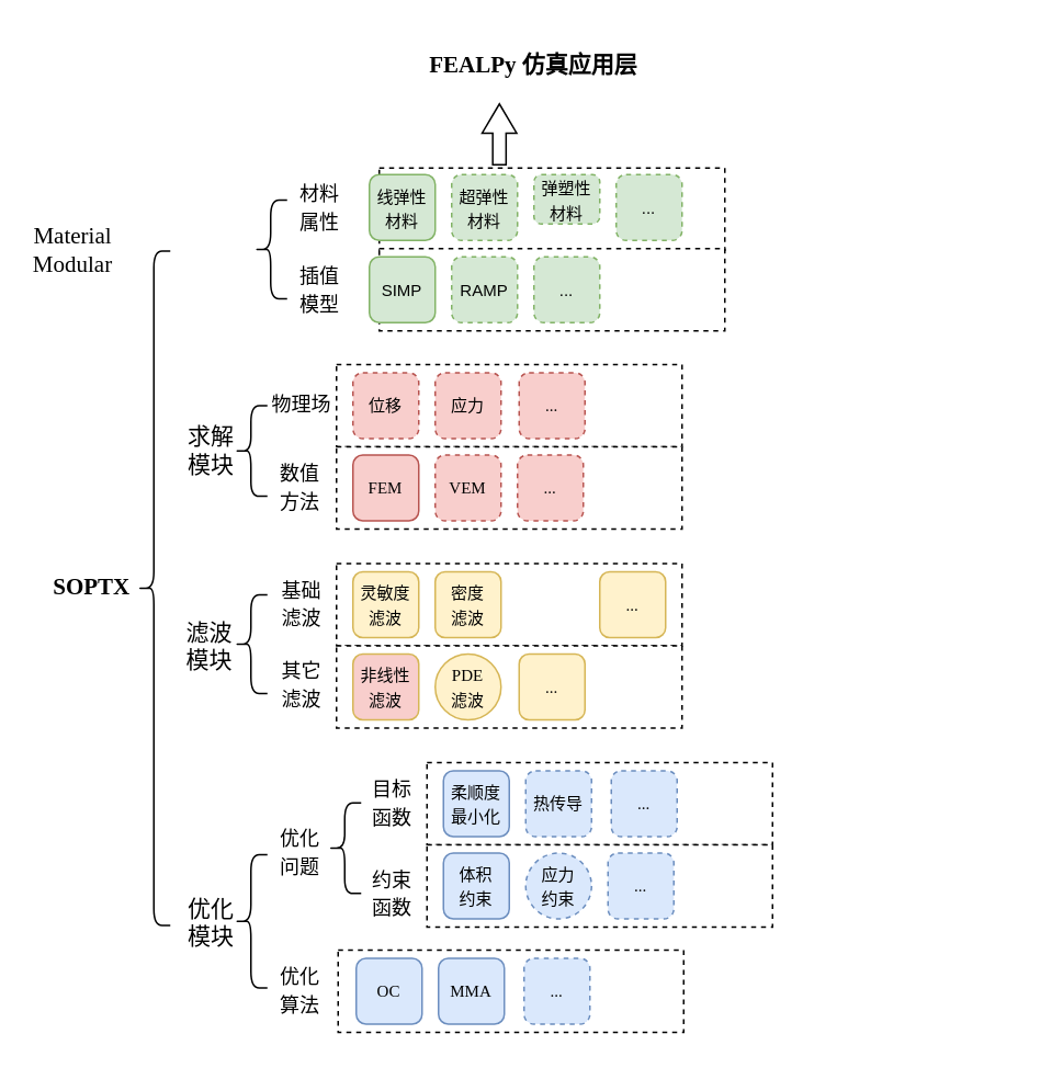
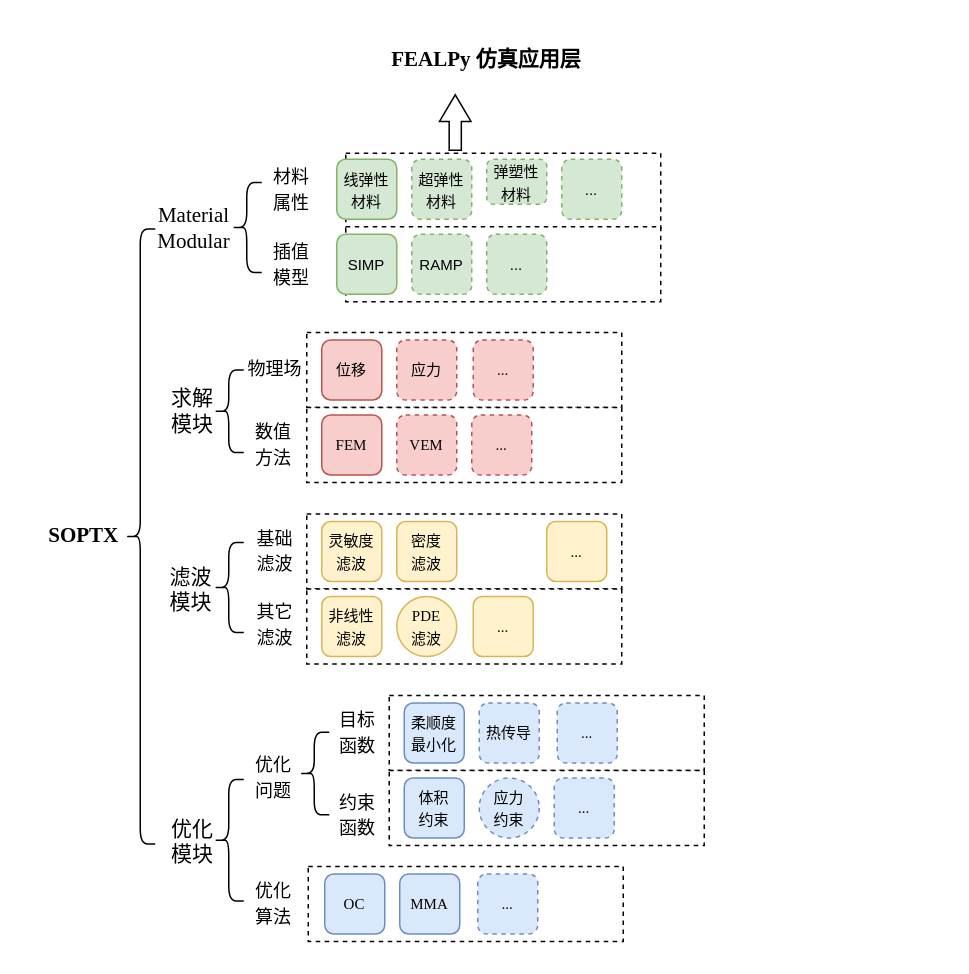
  <mxCell id="0" />
  <mxCell id="1" parent="0" />
  <mxCell id="2" value="优化模块" style="text;html=1;align=center;verticalAlign=middle;whiteSpace=wrap;rounded=0;fontFamily=Times New Roman;fontSize=14;" parent="1" vertex="1"><mxGeometry x="108" y="546" width="40" height="30" as="geometry" /></mxCell>
  <mxCell id="3" value="求解模块" style="text;html=1;align=center;verticalAlign=middle;whiteSpace=wrap;rounded=0;fontFamily=Times New Roman;fontSize=14;" parent="1" vertex="1"><mxGeometry x="108" y="259" width="40" height="30" as="geometry" /></mxCell>
- <mxCell id="4" value="Material&lt;div&gt;Modular&lt;/div&gt;" style="text;html=1;align=center;verticalAlign=middle;whiteSpace=wrap;rounded=0;fontFamily=Times New Roman;fontSize=14;" parent="1" vertex="1"><mxGeometry x="24" y="137" width="40" height="30" as="geometry" /></mxCell>
+ <mxCell id="4" value="Material&lt;div&gt;Modular&lt;/div&gt;" style="text;html=1;align=center;verticalAlign=middle;whiteSpace=wrap;rounded=0;fontFamily=Times New Roman;fontSize=14;" parent="1" vertex="1"><mxGeometry x="109" y="137" width="40" height="30" as="geometry" /></mxCell>
  <mxCell id="5" value="FEALPy 仿真应用层" style="rounded=0;whiteSpace=wrap;html=1;fontFamily=Times New Roman;fontSize=14;fontStyle=1;dashed=1;strokeColor=none;" parent="1" vertex="1"><mxGeometry x="24" y="20" width="600" height="40" as="geometry" /></mxCell>
  <mxCell id="6" value="" style="shape=flexArrow;endArrow=classic;html=1;rounded=0;entryX=0.5;entryY=1;entryDx=0;entryDy=0;endWidth=11.905;endSize=5.586;width=8.095;fontFamily=Times New Roman;startSize=6;fontSize=11;" parent="1" edge="1"><mxGeometry width="50" height="50" relative="1" as="geometry"><mxPoint x="303" y="100" as="sourcePoint" /><mxPoint x="303" y="62" as="targetPoint" /></mxGeometry></mxCell>
  <mxCell id="7" value="" style="shape=curlyBracket;whiteSpace=wrap;html=1;rounded=1;labelPosition=left;verticalLabelPosition=middle;align=right;verticalAlign=middle;" parent="1" vertex="1"><mxGeometry x="83" y="152" width="20" height="410" as="geometry" /></mxCell>
  <mxCell id="8" value="SOPTX" style="text;html=1;align=center;verticalAlign=middle;resizable=0;points=[];autosize=1;strokeColor=none;fillColor=none;fontFamily=Times New Roman;fontStyle=1;fontSize=14;" parent="1" vertex="1"><mxGeometry x="20" y="342" width="70" height="30" as="geometry" /></mxCell>
  <mxCell id="9" value="滤波模块" style="text;html=1;align=center;verticalAlign=middle;whiteSpace=wrap;rounded=0;fontFamily=Times New Roman;fontSize=14;" parent="1" vertex="1"><mxGeometry x="107" y="378" width="40" height="30" as="geometry" /></mxCell>
  <mxCell id="10" value="" style="rounded=0;whiteSpace=wrap;html=1;fontFamily=Times New Roman;dashed=1;" parent="1" vertex="1"><mxGeometry x="204" y="342" width="210" height="50" as="geometry" /></mxCell>
  <mxCell id="11" value="&lt;span style=&quot;font-size: 10px;&quot;&gt;灵敏度滤波&lt;/span&gt;" style="rounded=1;whiteSpace=wrap;html=1;fillColor=#fff2cc;strokeColor=#d6b656;align=center;verticalAlign=middle;fontFamily=Times New Roman;fontSize=12;fontColor=default;" parent="1" vertex="1"><mxGeometry x="214" y="347" width="40" height="40" as="geometry" /></mxCell>
  <mxCell id="12" value="&lt;span style=&quot;font-size: 10px;&quot;&gt;密度&lt;/span&gt;&lt;div&gt;&lt;span style=&quot;font-size: 10px;&quot;&gt;滤波&lt;/span&gt;&lt;/div&gt;" style="rounded=1;whiteSpace=wrap;html=1;fillColor=#fff2cc;strokeColor=#d6b656;align=center;verticalAlign=middle;fontFamily=Times New Roman;fontSize=12;fontColor=default;" parent="1" vertex="1"><mxGeometry x="264" y="347" width="40" height="40" as="geometry" /></mxCell>
  <mxCell id="13" value="&lt;span style=&quot;font-size: 10px;&quot;&gt;...&lt;/span&gt;" style="rounded=1;whiteSpace=wrap;html=1;fillColor=#fff2cc;strokeColor=#d6b656;align=center;verticalAlign=middle;fontFamily=Times New Roman;fontSize=12;fontColor=default;" parent="1" vertex="1"><mxGeometry x="364" y="347" width="40" height="40" as="geometry" /></mxCell>
  <mxCell id="14" value="" style="shape=curlyBracket;whiteSpace=wrap;html=1;rounded=1;labelPosition=left;verticalLabelPosition=middle;align=right;verticalAlign=middle;" parent="1" vertex="1"><mxGeometry x="142" y="519" width="20" height="81" as="geometry" /></mxCell>
  <mxCell id="15" value="&lt;span style=&quot;font-size: 12px;&quot;&gt;优化&lt;/span&gt;&lt;div&gt;&lt;span style=&quot;font-size: 12px;&quot;&gt;问题&lt;/span&gt;&lt;/div&gt;" style="text;html=1;align=center;verticalAlign=middle;whiteSpace=wrap;rounded=0;fontFamily=Times New Roman;fontSize=14;" parent="1" vertex="1"><mxGeometry x="162" y="503" width="40" height="30" as="geometry" /></mxCell>
  <mxCell id="16" value="&lt;span style=&quot;font-size: 12px;&quot;&gt;优化&lt;/span&gt;&lt;div&gt;&lt;span style=&quot;font-size: 12px;&quot;&gt;算法&lt;/span&gt;&lt;/div&gt;" style="text;html=1;align=center;verticalAlign=middle;whiteSpace=wrap;rounded=0;fontFamily=Times New Roman;fontSize=14;" parent="1" vertex="1"><mxGeometry x="162" y="587" width="40" height="30" as="geometry" /></mxCell>
  <mxCell id="17" value="" style="shape=curlyBracket;whiteSpace=wrap;html=1;rounded=1;labelPosition=left;verticalLabelPosition=middle;align=right;verticalAlign=middle;" parent="1" vertex="1"><mxGeometry x="199" y="487.5" width="20" height="55" as="geometry" /></mxCell>
  <mxCell id="18" value="&lt;span style=&quot;font-size: 12px;&quot;&gt;目标&lt;/span&gt;&lt;div&gt;&lt;span style=&quot;font-size: 12px;&quot;&gt;函数&lt;/span&gt;&lt;/div&gt;" style="text;html=1;align=center;verticalAlign=middle;whiteSpace=wrap;rounded=0;fontFamily=Times New Roman;fontSize=14;" parent="1" vertex="1"><mxGeometry x="218" y="473" width="40" height="30" as="geometry" /></mxCell>
  <mxCell id="19" value="&lt;span style=&quot;font-size: 12px;&quot;&gt;约束&lt;/span&gt;&lt;div&gt;&lt;span style=&quot;font-size: 12px;&quot;&gt;函数&lt;/span&gt;&lt;/div&gt;" style="text;html=1;align=center;verticalAlign=middle;whiteSpace=wrap;rounded=0;fontFamily=Times New Roman;fontSize=14;" parent="1" vertex="1"><mxGeometry x="218" y="527.5" width="40" height="30" as="geometry" /></mxCell>
  <mxCell id="20" value="" style="rounded=0;whiteSpace=wrap;html=1;fontFamily=Times New Roman;dashed=1;" parent="1" vertex="1"><mxGeometry x="259" y="463" width="210" height="50" as="geometry" /></mxCell>
  <mxCell id="21" value="&lt;span style=&quot;font-size: 10px;&quot;&gt;柔顺度最小化&lt;/span&gt;" style="rounded=1;whiteSpace=wrap;html=1;fillColor=#dae8fc;strokeColor=#6c8ebf;align=center;verticalAlign=middle;fontFamily=Times New Roman;fontSize=12;fontColor=default;" parent="1" vertex="1"><mxGeometry x="269" y="468" width="40" height="40" as="geometry" /></mxCell>
  <mxCell id="22" value="&lt;span style=&quot;font-size: 10px;&quot;&gt;热传导&lt;/span&gt;" style="rounded=1;whiteSpace=wrap;html=1;fillColor=#dae8fc;strokeColor=#6c8ebf;align=center;verticalAlign=middle;fontFamily=Times New Roman;fontSize=12;fontColor=default;dashed=1;" parent="1" vertex="1"><mxGeometry x="319" y="468" width="40" height="40" as="geometry" /></mxCell>
  <mxCell id="23" value="" style="rounded=0;whiteSpace=wrap;html=1;fontFamily=Times New Roman;dashed=1;" parent="1" vertex="1"><mxGeometry x="259" y="513" width="210" height="50" as="geometry" /></mxCell>
  <mxCell id="24" value="&lt;span style=&quot;font-size: 10px;&quot;&gt;体积&lt;/span&gt;&lt;div&gt;&lt;span style=&quot;font-size: 10px;&quot;&gt;约束&lt;/span&gt;&lt;/div&gt;" style="rounded=1;whiteSpace=wrap;html=1;fillColor=#dae8fc;strokeColor=#6c8ebf;align=center;verticalAlign=middle;fontFamily=Times New Roman;fontSize=12;fontColor=default;" parent="1" vertex="1"><mxGeometry x="269" y="518" width="40" height="40" as="geometry" /></mxCell>
  <mxCell id="25" value="&lt;span style=&quot;font-size: 10px;&quot;&gt;应力&lt;/span&gt;&lt;div&gt;&lt;span style=&quot;font-size: 10px;&quot;&gt;约束&lt;/span&gt;&lt;/div&gt;" style="ellipse;whiteSpace=wrap;html=1;fillColor=#dae8fc;strokeColor=#6c8ebf;align=center;dashed=1;verticalAlign=middle;fontFamily=Times New Roman;fontSize=12;fontColor=default;" parent="1" vertex="1"><mxGeometry x="319" y="518" width="40" height="40" as="geometry" /></mxCell>
  <mxCell id="26" value="&lt;span style=&quot;font-size: 10px;&quot;&gt;...&lt;/span&gt;" style="rounded=1;whiteSpace=wrap;html=1;fillColor=#dae8fc;strokeColor=#6c8ebf;align=center;dashed=1;verticalAlign=middle;fontFamily=Times New Roman;fontSize=12;fontColor=default;" parent="1" vertex="1"><mxGeometry x="369" y="518" width="40" height="40" as="geometry" /></mxCell>
  <mxCell id="27" value="&lt;span style=&quot;font-size: 10px;&quot;&gt;...&lt;/span&gt;" style="rounded=1;whiteSpace=wrap;html=1;fillColor=#dae8fc;strokeColor=#6c8ebf;align=center;verticalAlign=middle;fontFamily=Times New Roman;fontSize=12;fontColor=default;dashed=1;" parent="1" vertex="1"><mxGeometry x="371" y="468" width="40" height="40" as="geometry" /></mxCell>
  <mxCell id="28" value="" style="rounded=0;whiteSpace=wrap;html=1;fontFamily=Times New Roman;dashed=1;" parent="1" vertex="1"><mxGeometry x="205" y="577" width="210" height="50" as="geometry" /></mxCell>
  <mxCell id="29" value="&lt;span style=&quot;font-size: 10px;&quot;&gt;OC&lt;/span&gt;" style="rounded=1;whiteSpace=wrap;html=1;fillColor=#dae8fc;strokeColor=#6c8ebf;align=center;verticalAlign=middle;fontFamily=Times New Roman;fontSize=12;fontColor=default;" parent="1" vertex="1"><mxGeometry x="216" y="582" width="40" height="40" as="geometry" /></mxCell>
  <mxCell id="30" value="&lt;span style=&quot;font-size: 10px;&quot;&gt;MMA&lt;/span&gt;" style="rounded=1;whiteSpace=wrap;html=1;fillColor=#dae8fc;strokeColor=#6c8ebf;align=center;verticalAlign=middle;fontFamily=Times New Roman;fontSize=12;fontColor=default;" parent="1" vertex="1"><mxGeometry x="266" y="582" width="40" height="40" as="geometry" /></mxCell>
  <mxCell id="31" value="&lt;span style=&quot;font-size: 10px;&quot;&gt;...&lt;/span&gt;" style="rounded=1;whiteSpace=wrap;html=1;fillColor=#dae8fc;strokeColor=#6c8ebf;align=center;verticalAlign=middle;fontFamily=Times New Roman;fontSize=12;fontColor=default;dashed=1;" parent="1" vertex="1"><mxGeometry x="318" y="582" width="40" height="40" as="geometry" /></mxCell>
  <mxCell id="32" value="&lt;span style=&quot;font-size: 12px;&quot;&gt;基础&lt;/span&gt;&lt;br&gt;&lt;div&gt;&lt;span style=&quot;font-size: 12px;&quot;&gt;滤波&lt;/span&gt;&lt;/div&gt;" style="text;html=1;align=center;verticalAlign=middle;whiteSpace=wrap;rounded=0;fontFamily=Times New Roman;fontSize=14;" parent="1" vertex="1"><mxGeometry x="163" y="352" width="40" height="30" as="geometry" /></mxCell>
  <mxCell id="33" value="" style="group" parent="1" vertex="1" connectable="0"><mxGeometry x="170" y="101.5" width="270" height="99" as="geometry" /></mxCell>
  <mxCell id="34" value="" style="rounded=0;whiteSpace=wrap;html=1;fontFamily=Times New Roman;dashed=1;" parent="33" vertex="1"><mxGeometry x="60" width="210" height="50" as="geometry" /></mxCell>
  <mxCell id="35" value="&lt;span style=&quot;font-size: 10px;&quot;&gt;线弹性材料&lt;/span&gt;" style="rounded=1;whiteSpace=wrap;html=1;fillColor=#d5e8d4;strokeColor=#82b366;align=center;" parent="33" vertex="1"><mxGeometry x="54" y="4" width="40" height="40" as="geometry" /></mxCell>
  <mxCell id="36" value="" style="shape=curlyBracket;whiteSpace=wrap;html=1;rounded=1;labelPosition=left;verticalLabelPosition=middle;align=right;verticalAlign=middle;" parent="33" vertex="1"><mxGeometry x="-16" y="19.5" width="20" height="60" as="geometry" /></mxCell>
  <mxCell id="37" value="&lt;font style=&quot;font-size: 12px;&quot;&gt;材料&lt;/font&gt;&lt;div&gt;&lt;font style=&quot;font-size: 12px;&quot;&gt;属性&lt;/font&gt;&lt;/div&gt;" style="text;html=1;align=center;verticalAlign=middle;whiteSpace=wrap;rounded=0;fontFamily=Times New Roman;fontSize=14;" parent="33" vertex="1"><mxGeometry x="4" y="9" width="40" height="30" as="geometry" /></mxCell>
  <mxCell id="38" value="&lt;span style=&quot;font-size: 12px;&quot;&gt;插值&lt;/span&gt;&lt;div&gt;&lt;span style=&quot;font-size: 12px;&quot;&gt;模型&lt;/span&gt;&lt;/div&gt;" style="text;html=1;align=center;verticalAlign=middle;whiteSpace=wrap;rounded=0;fontFamily=Times New Roman;fontSize=14;" parent="33" vertex="1"><mxGeometry x="4" y="59" width="40" height="30" as="geometry" /></mxCell>
  <mxCell id="39" value="&lt;span style=&quot;font-size: 10px;&quot;&gt;超弹性材料&lt;/span&gt;" style="rounded=1;whiteSpace=wrap;html=1;fillColor=#d5e8d4;strokeColor=#82b366;align=center;dashed=1;" parent="33" vertex="1"><mxGeometry x="104" y="4" width="40" height="40" as="geometry" /></mxCell>
  <mxCell id="40" value="&lt;span style=&quot;font-size: 10px;&quot;&gt;弹塑性材料&lt;/span&gt;" style="rounded=1;whiteSpace=wrap;html=1;fillColor=#d5e8d4;strokeColor=#82b366;align=center;dashed=1;" parent="33" vertex="1"><mxGeometry x="154" y="4" width="40" height="30" as="geometry" /></mxCell>
  <mxCell id="41" value="&lt;span style=&quot;font-size: 10px;&quot;&gt;...&lt;/span&gt;" style="rounded=1;whiteSpace=wrap;html=1;fillColor=#d5e8d4;strokeColor=#82b366;align=center;dashed=1;" parent="33" vertex="1"><mxGeometry x="204" y="4" width="40" height="40" as="geometry" /></mxCell>
  <mxCell id="42" value="" style="rounded=0;whiteSpace=wrap;html=1;fontFamily=Times New Roman;dashed=1;fillColor=default;" parent="33" vertex="1"><mxGeometry x="60" y="49" width="210" height="50" as="geometry" /></mxCell>
  <mxCell id="43" value="&lt;span style=&quot;font-size: 10px;&quot;&gt;SIMP&lt;/span&gt;" style="rounded=1;whiteSpace=wrap;html=1;fillColor=#d5e8d4;strokeColor=#82b366;align=center;" parent="33" vertex="1"><mxGeometry x="54" y="54" width="40" height="40" as="geometry" /></mxCell>
  <mxCell id="44" value="&lt;span style=&quot;font-size: 10px;&quot;&gt;RAMP&lt;/span&gt;" style="rounded=1;whiteSpace=wrap;html=1;fillColor=#d5e8d4;strokeColor=#82b366;align=center;dashed=1;" parent="33" vertex="1"><mxGeometry x="104" y="54" width="40" height="40" as="geometry" /></mxCell>
  <mxCell id="45" value="&lt;span style=&quot;font-size: 10px;&quot;&gt;...&lt;/span&gt;" style="rounded=1;whiteSpace=wrap;html=1;fillColor=#d5e8d4;strokeColor=#82b366;align=center;dashed=1;" parent="33" vertex="1"><mxGeometry x="154" y="54" width="40" height="40" as="geometry" /></mxCell>
  <mxCell id="46" value="" style="group" parent="1" vertex="1" connectable="0"><mxGeometry x="142" y="221" width="272" height="100" as="geometry" /></mxCell>
  <mxCell id="47" value="" style="rounded=0;whiteSpace=wrap;html=1;fontFamily=Times New Roman;dashed=1;" parent="46" vertex="1"><mxGeometry x="62" width="210" height="50" as="geometry" /></mxCell>
- <mxCell id="48" value="&lt;span style=&quot;font-size: 10px;&quot;&gt;位移&lt;/span&gt;" style="rounded=1;whiteSpace=wrap;html=1;fillColor=#f8cecc;strokeColor=#b85450;align=center;verticalAlign=middle;fontFamily=Times New Roman;fontSize=12;fontColor=default;dashed=1;" parent="46" vertex="1"><mxGeometry x="72" y="5" width="40" height="40" as="geometry" /></mxCell>
+ <mxCell id="48" value="&lt;span style=&quot;font-size: 10px;&quot;&gt;位移&lt;/span&gt;" style="rounded=1;whiteSpace=wrap;html=1;fillColor=#f8cecc;strokeColor=#b85450;align=center;verticalAlign=middle;fontFamily=Times New Roman;fontSize=12;fontColor=default;" parent="46" vertex="1"><mxGeometry x="72" y="5" width="40" height="40" as="geometry" /></mxCell>
  <mxCell id="49" value="" style="shape=curlyBracket;whiteSpace=wrap;html=1;rounded=1;labelPosition=left;verticalLabelPosition=middle;align=right;verticalAlign=middle;" parent="46" vertex="1"><mxGeometry y="25" width="20" height="55" as="geometry" /></mxCell>
  <mxCell id="50" value="&lt;span style=&quot;font-size: 12px;&quot;&gt;物理场&lt;/span&gt;" style="text;html=1;align=center;verticalAlign=middle;whiteSpace=wrap;rounded=0;fontFamily=Times New Roman;fontSize=14;" parent="46" vertex="1"><mxGeometry x="21" y="10" width="40" height="30" as="geometry" /></mxCell>
  <mxCell id="51" value="&lt;span style=&quot;font-size: 12px;&quot;&gt;数值&lt;/span&gt;&lt;div&gt;&lt;span style=&quot;font-size: 12px;&quot;&gt;方法&lt;/span&gt;&lt;/div&gt;" style="text;html=1;align=center;verticalAlign=middle;whiteSpace=wrap;rounded=0;fontFamily=Times New Roman;fontSize=14;" parent="46" vertex="1"><mxGeometry x="20" y="60" width="40" height="30" as="geometry" /></mxCell>
  <mxCell id="52" value="&lt;span style=&quot;font-size: 10px;&quot;&gt;应力&lt;/span&gt;" style="rounded=1;whiteSpace=wrap;html=1;fillColor=#f8cecc;strokeColor=#b85450;align=center;dashed=1;verticalAlign=middle;fontFamily=Times New Roman;fontSize=12;fontColor=default;" parent="46" vertex="1"><mxGeometry x="122" y="5" width="40" height="40" as="geometry" /></mxCell>
  <mxCell id="53" value="&lt;span style=&quot;font-size: 10px;&quot;&gt;...&lt;/span&gt;" style="rounded=1;whiteSpace=wrap;html=1;fillColor=#f8cecc;strokeColor=#b85450;align=center;dashed=1;verticalAlign=middle;fontFamily=Times New Roman;fontSize=12;fontColor=default;" parent="46" vertex="1"><mxGeometry x="173" y="5" width="40" height="40" as="geometry" /></mxCell>
  <mxCell id="54" value="" style="rounded=0;whiteSpace=wrap;html=1;fontFamily=Times New Roman;dashed=1;" parent="46" vertex="1"><mxGeometry x="62" y="50" width="210" height="50" as="geometry" /></mxCell>
  <mxCell id="55" value="&lt;span style=&quot;font-size: 10px;&quot;&gt;FEM&lt;/span&gt;" style="rounded=1;whiteSpace=wrap;html=1;fillColor=#f8cecc;strokeColor=#b85450;align=center;verticalAlign=middle;fontFamily=Times New Roman;fontSize=12;fontColor=default;" parent="46" vertex="1"><mxGeometry x="72" y="55" width="40" height="40" as="geometry" /></mxCell>
  <mxCell id="56" value="&lt;span style=&quot;font-size: 10px;&quot;&gt;VEM&lt;/span&gt;" style="rounded=1;whiteSpace=wrap;html=1;fillColor=#f8cecc;strokeColor=#b85450;align=center;dashed=1;verticalAlign=middle;fontFamily=Times New Roman;fontSize=12;fontColor=default;" parent="46" vertex="1"><mxGeometry x="122" y="55" width="40" height="40" as="geometry" /></mxCell>
  <mxCell id="57" value="&lt;span style=&quot;font-size: 10px;&quot;&gt;...&lt;/span&gt;" style="rounded=1;whiteSpace=wrap;html=1;fillColor=#f8cecc;strokeColor=#b85450;align=center;dashed=1;verticalAlign=middle;fontFamily=Times New Roman;fontSize=12;fontColor=default;" parent="46" vertex="1"><mxGeometry x="172" y="55" width="40" height="40" as="geometry" /></mxCell>
  <mxCell id="58" value="" style="rounded=0;whiteSpace=wrap;html=1;fontFamily=Times New Roman;dashed=1;" parent="1" vertex="1"><mxGeometry x="204" y="392" width="210" height="50" as="geometry" /></mxCell>
- <mxCell id="59" value="&lt;span style=&quot;font-size: 10px;&quot;&gt;非线性滤波&lt;/span&gt;" style="rounded=1;whiteSpace=wrap;html=1;fillColor=#f8cecc;strokeColor=#d6b656;align=center;verticalAlign=middle;fontFamily=Times New Roman;fontSize=12;fontColor=default;" parent="1" vertex="1"><mxGeometry x="214" y="397" width="40" height="40" as="geometry" /></mxCell>
+ <mxCell id="59" value="&lt;span style=&quot;font-size: 10px;&quot;&gt;非线性滤波&lt;/span&gt;" style="rounded=1;whiteSpace=wrap;html=1;fillColor=#fff2cc;strokeColor=#d6b656;align=center;verticalAlign=middle;fontFamily=Times New Roman;fontSize=12;fontColor=default;" parent="1" vertex="1"><mxGeometry x="214" y="397" width="40" height="40" as="geometry" /></mxCell>
  <mxCell id="60" value="&lt;span style=&quot;font-size: 10px;&quot;&gt;PDE&lt;/span&gt;&lt;br&gt;&lt;div&gt;&lt;span style=&quot;font-size: 10px;&quot;&gt;滤波&lt;/span&gt;&lt;/div&gt;" style="ellipse;whiteSpace=wrap;html=1;fillColor=#fff2cc;strokeColor=#d6b656;align=center;verticalAlign=middle;fontFamily=Times New Roman;fontSize=12;fontColor=default;" parent="1" vertex="1"><mxGeometry x="264" y="397" width="40" height="40" as="geometry" /></mxCell>
  <mxCell id="61" value="&lt;span style=&quot;font-size: 10px;&quot;&gt;...&lt;/span&gt;" style="rounded=1;whiteSpace=wrap;html=1;fillColor=#fff2cc;strokeColor=#d6b656;align=center;verticalAlign=middle;fontFamily=Times New Roman;fontSize=12;fontColor=default;" parent="1" vertex="1"><mxGeometry x="315" y="397" width="40" height="40" as="geometry" /></mxCell>
  <mxCell id="62" value="&lt;span style=&quot;font-size: 12px;&quot;&gt;其它&lt;/span&gt;&lt;br&gt;&lt;div&gt;&lt;span style=&quot;font-size: 12px;&quot;&gt;滤波&lt;/span&gt;&lt;/div&gt;" style="text;html=1;align=center;verticalAlign=middle;whiteSpace=wrap;rounded=0;fontFamily=Times New Roman;fontSize=14;" parent="1" vertex="1"><mxGeometry x="163" y="401" width="40" height="30" as="geometry" /></mxCell>
  <mxCell id="63" value="" style="shape=curlyBracket;whiteSpace=wrap;html=1;rounded=1;labelPosition=left;verticalLabelPosition=middle;align=right;verticalAlign=middle;" parent="1" vertex="1"><mxGeometry x="142" y="361" width="20" height="60" as="geometry" /></mxCell>
